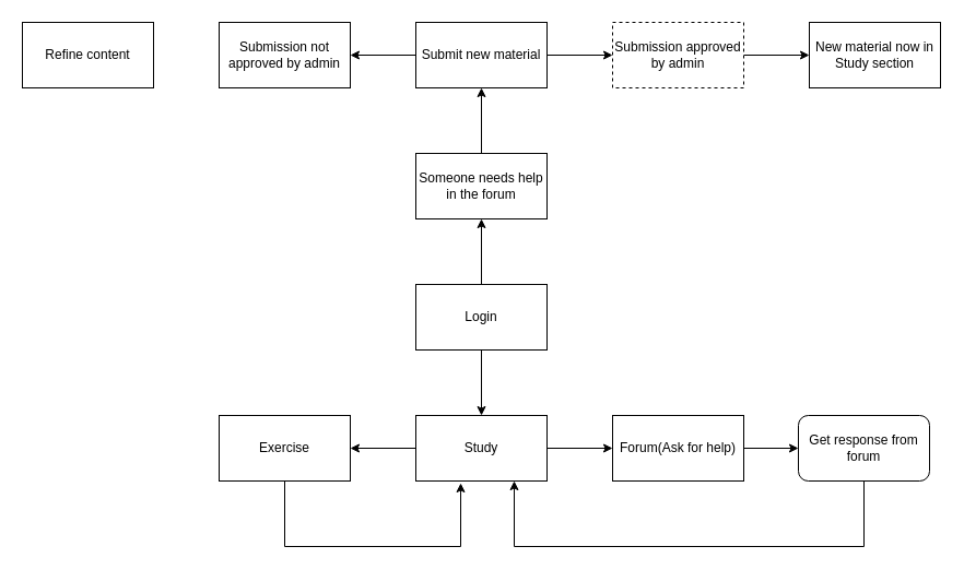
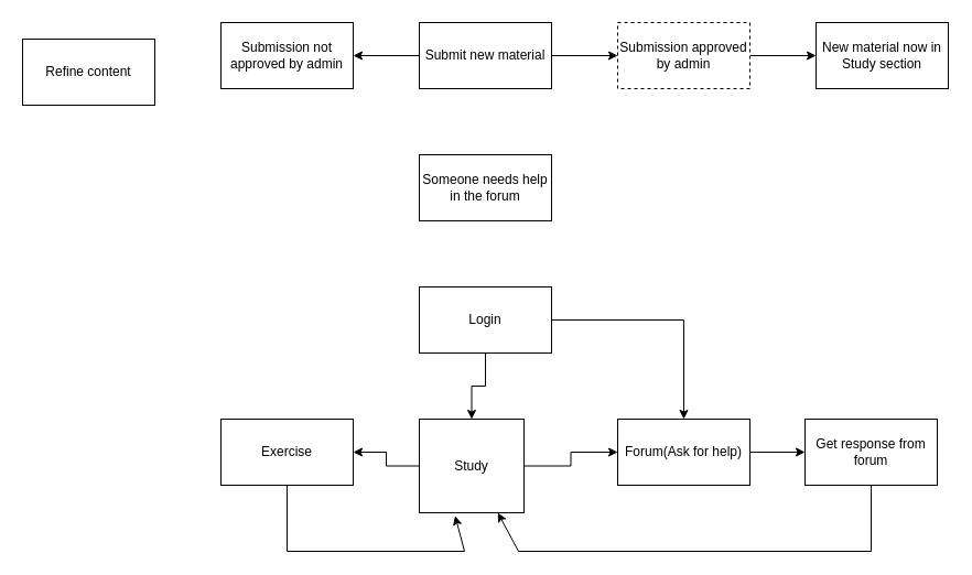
  <mxCell id="0" />
  <mxCell id="1" parent="0" />
  <mxCell id="2" style="edgeStyle=orthogonalEdgeStyle;rounded=0;orthogonalLoop=1;jettySize=auto;html=1;entryX=0.5;entryY=0;entryDx=0;entryDy=0;" edge="1" parent="1" source="4" target="7"><mxGeometry relative="1" as="geometry" /></mxCell>
- <mxCell id="3" style="edgeStyle=orthogonalEdgeStyle;rounded=0;orthogonalLoop=1;jettySize=auto;html=1;entryX=0.5;entryY=1;entryDx=0;entryDy=0;" edge="1" parent="1" source="4" target="15"><mxGeometry relative="1" as="geometry" /></mxCell>
+ <mxCell id="3" style="edgeStyle=orthogonalEdgeStyle;rounded=0;orthogonalLoop=1;jettySize=auto;html=1;" edge="1" parent="1" source="4" target="9"><mxGeometry relative="1" as="geometry" /></mxCell>
  <mxCell id="4" value="Login" style="rounded=0;whiteSpace=wrap;html=1;" vertex="1" parent="1"><mxGeometry x="380" y="260" width="120" height="60" as="geometry" /></mxCell>
  <mxCell id="5" style="edgeStyle=orthogonalEdgeStyle;rounded=0;orthogonalLoop=1;jettySize=auto;html=1;entryX=0;entryY=0.5;entryDx=0;entryDy=0;" edge="1" parent="1" source="7" target="9"><mxGeometry relative="1" as="geometry" /></mxCell>
  <mxCell id="6" style="edgeStyle=orthogonalEdgeStyle;rounded=0;orthogonalLoop=1;jettySize=auto;html=1;exitX=0;exitY=0.5;exitDx=0;exitDy=0;entryX=1;entryY=0.5;entryDx=0;entryDy=0;" edge="1" parent="1" source="7" target="16"><mxGeometry relative="1" as="geometry" /></mxCell>
- <mxCell id="7" value="Study" style="rounded=0;whiteSpace=wrap;html=1;" vertex="1" parent="1"><mxGeometry x="380" y="380" width="120" height="60" as="geometry" /></mxCell>
+ <mxCell id="7" value="Study" style="rounded=0;whiteSpace=wrap;html=1;" vertex="1" parent="1"><mxGeometry x="380" y="380" width="95" height="85" as="geometry" /></mxCell>
  <mxCell id="8" style="edgeStyle=orthogonalEdgeStyle;rounded=0;orthogonalLoop=1;jettySize=auto;html=1;" edge="1" parent="1" source="9" target="10"><mxGeometry relative="1" as="geometry" /></mxCell>
  <mxCell id="9" value="Forum(Ask for help)" style="rounded=0;whiteSpace=wrap;html=1;" vertex="1" parent="1"><mxGeometry x="560" y="380" width="120" height="60" as="geometry" /></mxCell>
- <mxCell id="10" value="Get response from forum" style="whiteSpace=wrap;html=1;rounded=1;" vertex="1" parent="1"><mxGeometry x="730" y="380" width="120" height="60" as="geometry" /></mxCell>
+ <mxCell id="10" value="Get response from forum" style="rounded=0;whiteSpace=wrap;html=1;" vertex="1" parent="1"><mxGeometry x="730" y="380" width="120" height="60" as="geometry" /></mxCell>
  <mxCell id="11" style="edgeStyle=orthogonalEdgeStyle;rounded=0;orthogonalLoop=1;jettySize=auto;html=1;entryX=0;entryY=0.5;entryDx=0;entryDy=0;" edge="1" parent="1" source="13" target="20"><mxGeometry relative="1" as="geometry" /></mxCell>
  <mxCell id="12" style="edgeStyle=orthogonalEdgeStyle;rounded=0;orthogonalLoop=1;jettySize=auto;html=1;entryX=1;entryY=0.5;entryDx=0;entryDy=0;" edge="1" parent="1" source="13" target="22"><mxGeometry relative="1" as="geometry" /></mxCell>
  <mxCell id="13" value="Submit new material" style="rounded=0;whiteSpace=wrap;html=1;" vertex="1" parent="1"><mxGeometry x="380" y="20" width="120" height="60" as="geometry" /></mxCell>
- <mxCell id="14" style="edgeStyle=orthogonalEdgeStyle;rounded=0;orthogonalLoop=1;jettySize=auto;html=1;exitX=0.5;exitY=0;exitDx=0;exitDy=0;entryX=0.5;entryY=1;entryDx=0;entryDy=0;" edge="1" parent="1" source="15" target="13"><mxGeometry relative="1" as="geometry" /></mxCell>
  <mxCell id="15" value="Someone needs help in the forum" style="rounded=0;whiteSpace=wrap;html=1;" vertex="1" parent="1"><mxGeometry x="380" y="140" width="120" height="60" as="geometry" /></mxCell>
  <mxCell id="16" value="Exercise" style="rounded=0;whiteSpace=wrap;html=1;" vertex="1" parent="1"><mxGeometry x="200" y="380" width="120" height="60" as="geometry" /></mxCell>
  <mxCell id="17" value="" style="endArrow=classic;html=1;rounded=0;entryX=0.75;entryY=1;entryDx=0;entryDy=0;exitX=0.5;exitY=1;exitDx=0;exitDy=0;" edge="1" parent="1" source="10" target="7"><mxGeometry width="50" height="50" relative="1" as="geometry"><mxPoint x="800" y="500" as="sourcePoint" /><mxPoint x="520" y="500" as="targetPoint" /><Array as="points"><mxPoint x="790" y="500" /><mxPoint x="470" y="500" /></Array></mxGeometry></mxCell>
  <mxCell id="18" value="" style="endArrow=classic;html=1;rounded=0;exitX=0.5;exitY=1;exitDx=0;exitDy=0;entryX=0.342;entryY=1.033;entryDx=0;entryDy=0;entryPerimeter=0;" edge="1" parent="1" source="16" target="7"><mxGeometry width="50" height="50" relative="1" as="geometry"><mxPoint x="280" y="550" as="sourcePoint" /><mxPoint x="420" y="490" as="targetPoint" /><Array as="points"><mxPoint x="260" y="500" /><mxPoint x="421" y="500" /></Array></mxGeometry></mxCell>
  <mxCell id="19" style="edgeStyle=orthogonalEdgeStyle;rounded=0;orthogonalLoop=1;jettySize=auto;html=1;entryX=0;entryY=0.5;entryDx=0;entryDy=0;" edge="1" parent="1" source="20" target="21"><mxGeometry relative="1" as="geometry" /></mxCell>
  <mxCell id="20" value="Submission approved by admin" style="rounded=0;whiteSpace=wrap;html=1;dashed=1;" vertex="1" parent="1"><mxGeometry x="560" y="20" width="120" height="60" as="geometry" /></mxCell>
  <mxCell id="21" value="New material now in Study section" style="rounded=0;whiteSpace=wrap;html=1;" vertex="1" parent="1"><mxGeometry x="740" y="20" width="120" height="60" as="geometry" /></mxCell>
  <mxCell id="22" value="Submission not approved by admin" style="rounded=0;whiteSpace=wrap;html=1;" vertex="1" parent="1"><mxGeometry x="200" y="20" width="120" height="60" as="geometry" /></mxCell>
- <mxCell id="23" value="Refine content" style="rounded=0;whiteSpace=wrap;html=1;" vertex="1" parent="1"><mxGeometry x="20" y="20" width="120" height="60" as="geometry" /></mxCell>
+ <mxCell id="23" value="Refine content" style="rounded=0;whiteSpace=wrap;html=1;" vertex="1" parent="1"><mxGeometry x="20" y="35" width="120" height="60" as="geometry" /></mxCell>
